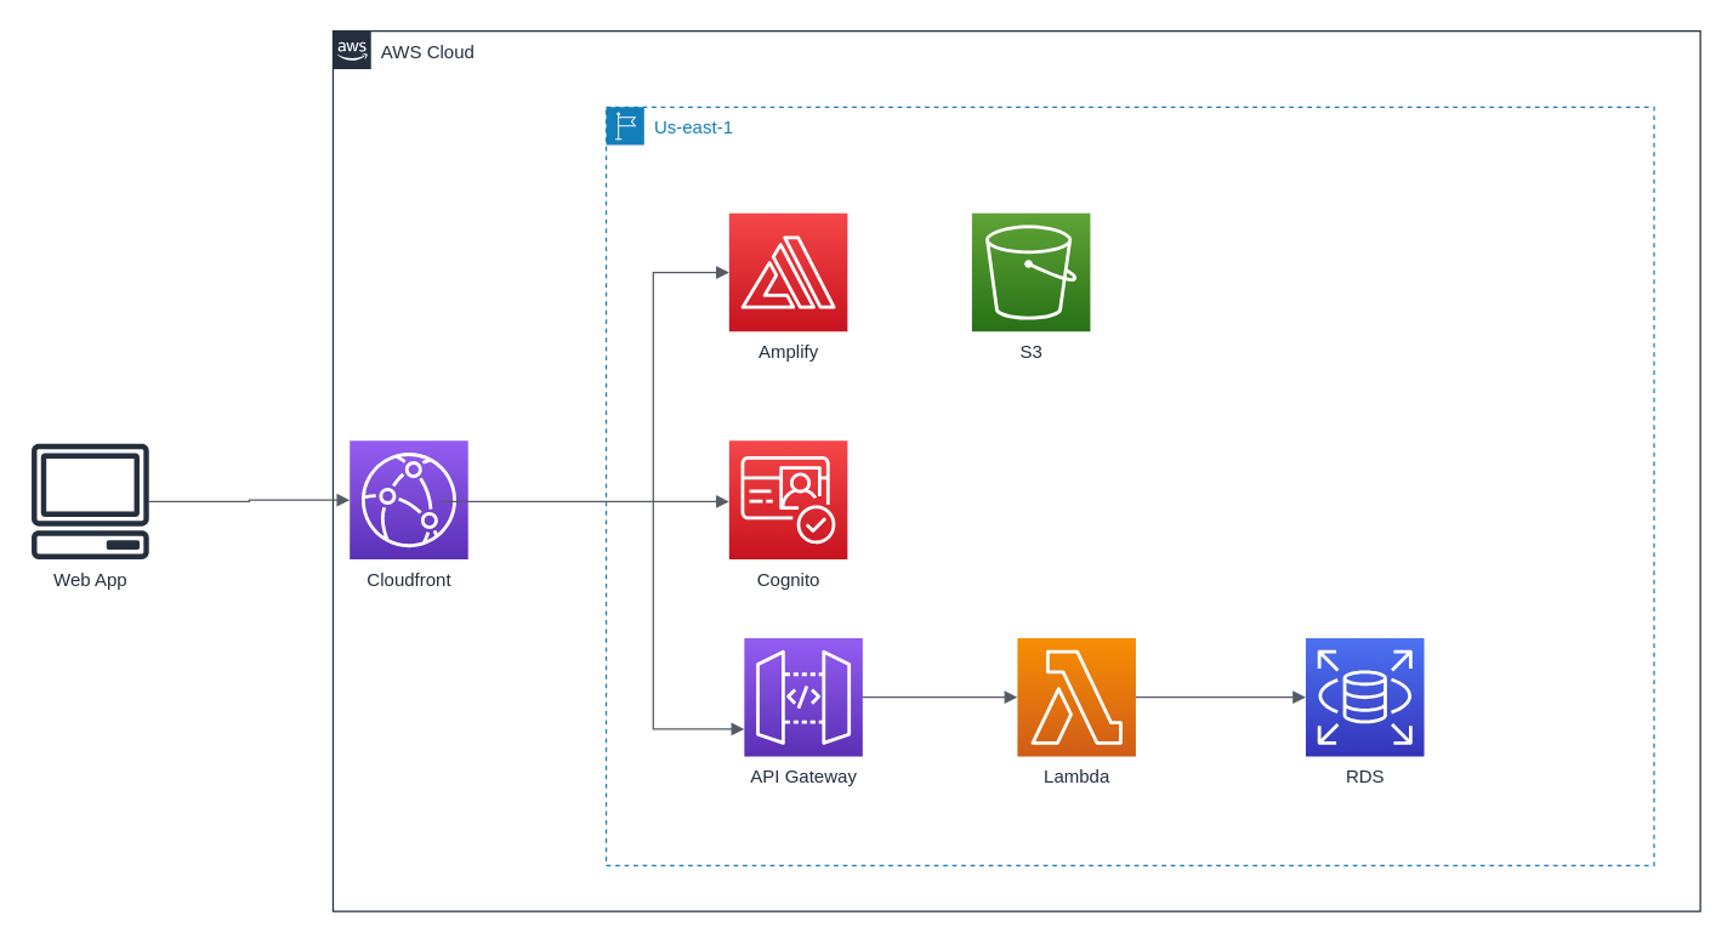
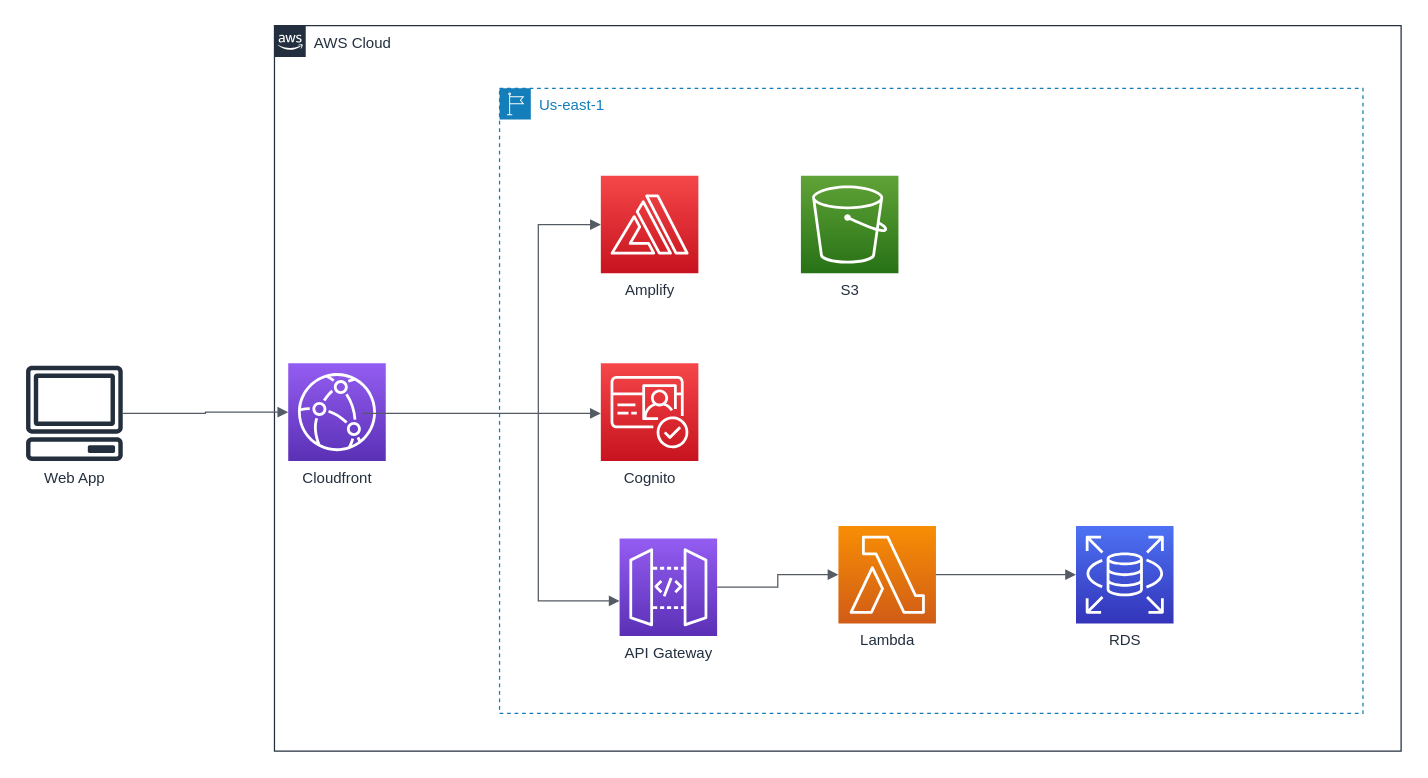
  <mxCell id="0" />
  <mxCell id="1" parent="0" />
  <mxCell id="2" value="Web App" style="sketch=0;outlineConnect=0;fontColor=#232F3E;gradientColor=none;fillColor=#232F3D;strokeColor=none;dashed=0;verticalLabelPosition=bottom;verticalAlign=top;align=center;html=1;fontSize=12;fontStyle=0;aspect=fixed;pointerEvents=1;shape=mxgraph.aws4.client;" vertex="1" parent="1"><mxGeometry x="20" y="292" width="78" height="76" as="geometry" /></mxCell>
  <mxCell id="3" value="AWS Cloud" style="points=[[0,0],[0.25,0],[0.5,0],[0.75,0],[1,0],[1,0.25],[1,0.5],[1,0.75],[1,1],[0.75,1],[0.5,1],[0.25,1],[0,1],[0,0.75],[0,0.5],[0,0.25]];outlineConnect=0;gradientColor=none;html=1;whiteSpace=wrap;fontSize=12;fontStyle=0;container=1;pointerEvents=0;collapsible=0;recursiveResize=0;shape=mxgraph.aws4.group;grIcon=mxgraph.aws4.group_aws_cloud_alt;strokeColor=#232F3E;fillColor=none;verticalAlign=top;align=left;spacingLeft=30;fontColor=#232F3E;dashed=0;" vertex="1" parent="1"><mxGeometry x="219" y="20" width="901" height="580" as="geometry" /></mxCell>
  <mxCell id="4" value="Us-east-1" style="points=[[0,0],[0.25,0],[0.5,0],[0.75,0],[1,0],[1,0.25],[1,0.5],[1,0.75],[1,1],[0.75,1],[0.5,1],[0.25,1],[0,1],[0,0.75],[0,0.5],[0,0.25]];outlineConnect=0;gradientColor=none;html=1;whiteSpace=wrap;fontSize=12;fontStyle=0;container=1;pointerEvents=0;collapsible=0;recursiveResize=0;shape=mxgraph.aws4.group;grIcon=mxgraph.aws4.group_region;strokeColor=#147EBA;fillColor=none;verticalAlign=top;align=left;spacingLeft=30;fontColor=#147EBA;dashed=1;" vertex="1" parent="3"><mxGeometry x="180" y="50" width="690.5" height="500" as="geometry" /></mxCell>
  <mxCell id="5" value="Cognito" style="sketch=0;points=[[0,0,0],[0.25,0,0],[0.5,0,0],[0.75,0,0],[1,0,0],[0,1,0],[0.25,1,0],[0.5,1,0],[0.75,1,0],[1,1,0],[0,0.25,0],[0,0.5,0],[0,0.75,0],[1,0.25,0],[1,0.5,0],[1,0.75,0]];outlineConnect=0;fontColor=#232F3E;gradientColor=#F54749;gradientDirection=north;fillColor=#C7131F;strokeColor=#ffffff;dashed=0;verticalLabelPosition=bottom;verticalAlign=top;align=center;html=1;fontSize=12;fontStyle=0;aspect=fixed;shape=mxgraph.aws4.resourceIcon;resIcon=mxgraph.aws4.cognito;" vertex="1" parent="4"><mxGeometry x="81" y="220" width="78" height="78" as="geometry" /></mxCell>
  <mxCell id="6" value="Amplify" style="sketch=0;points=[[0,0,0],[0.25,0,0],[0.5,0,0],[0.75,0,0],[1,0,0],[0,1,0],[0.25,1,0],[0.5,1,0],[0.75,1,0],[1,1,0],[0,0.25,0],[0,0.5,0],[0,0.75,0],[1,0.25,0],[1,0.5,0],[1,0.75,0]];outlineConnect=0;fontColor=#232F3E;gradientColor=#F54749;gradientDirection=north;fillColor=#C7131F;strokeColor=#ffffff;dashed=0;verticalLabelPosition=bottom;verticalAlign=top;align=center;html=1;fontSize=12;fontStyle=0;aspect=fixed;shape=mxgraph.aws4.resourceIcon;resIcon=mxgraph.aws4.amplify;" vertex="1" parent="4"><mxGeometry x="81" y="70" width="78" height="78" as="geometry" /></mxCell>
- <mxCell id="7" value="API Gateway" style="sketch=0;points=[[0,0,0],[0.25,0,0],[0.5,0,0],[0.75,0,0],[1,0,0],[0,1,0],[0.25,1,0],[0.5,1,0],[0.75,1,0],[1,1,0],[0,0.25,0],[0,0.5,0],[0,0.75,0],[1,0.25,0],[1,0.5,0],[1,0.75,0]];outlineConnect=0;fontColor=#232F3E;gradientColor=#945DF2;gradientDirection=north;fillColor=#5A30B5;strokeColor=#ffffff;dashed=0;verticalLabelPosition=bottom;verticalAlign=top;align=center;html=1;fontSize=12;fontStyle=0;aspect=fixed;shape=mxgraph.aws4.resourceIcon;resIcon=mxgraph.aws4.api_gateway;" vertex="1" parent="4"><mxGeometry x="91" y="350" width="78" height="78" as="geometry" /></mxCell>
+ <mxCell id="7" value="API Gateway" style="sketch=0;points=[[0,0,0],[0.25,0,0],[0.5,0,0],[0.75,0,0],[1,0,0],[0,1,0],[0.25,1,0],[0.5,1,0],[0.75,1,0],[1,1,0],[0,0.25,0],[0,0.5,0],[0,0.75,0],[1,0.25,0],[1,0.5,0],[1,0.75,0]];outlineConnect=0;fontColor=#232F3E;gradientColor=#945DF2;gradientDirection=north;fillColor=#5A30B5;strokeColor=#ffffff;dashed=0;verticalLabelPosition=bottom;verticalAlign=top;align=center;html=1;fontSize=12;fontStyle=0;aspect=fixed;shape=mxgraph.aws4.resourceIcon;resIcon=mxgraph.aws4.api_gateway;" vertex="1" parent="4"><mxGeometry x="96" y="360" width="78" height="78" as="geometry" /></mxCell>
  <mxCell id="8" value="Lambda" style="sketch=0;points=[[0,0,0],[0.25,0,0],[0.5,0,0],[0.75,0,0],[1,0,0],[0,1,0],[0.25,1,0],[0.5,1,0],[0.75,1,0],[1,1,0],[0,0.25,0],[0,0.5,0],[0,0.75,0],[1,0.25,0],[1,0.5,0],[1,0.75,0]];outlineConnect=0;fontColor=#232F3E;gradientColor=#F78E04;gradientDirection=north;fillColor=#D05C17;strokeColor=#ffffff;dashed=0;verticalLabelPosition=bottom;verticalAlign=top;align=center;html=1;fontSize=12;fontStyle=0;aspect=fixed;shape=mxgraph.aws4.resourceIcon;resIcon=mxgraph.aws4.lambda;" vertex="1" parent="4"><mxGeometry x="271" y="350" width="78" height="78" as="geometry" /></mxCell>
  <mxCell id="9" value="RDS" style="sketch=0;points=[[0,0,0],[0.25,0,0],[0.5,0,0],[0.75,0,0],[1,0,0],[0,1,0],[0.25,1,0],[0.5,1,0],[0.75,1,0],[1,1,0],[0,0.25,0],[0,0.5,0],[0,0.75,0],[1,0.25,0],[1,0.5,0],[1,0.75,0]];outlineConnect=0;fontColor=#232F3E;gradientColor=#4D72F3;gradientDirection=north;fillColor=#3334B9;strokeColor=#ffffff;dashed=0;verticalLabelPosition=bottom;verticalAlign=top;align=center;html=1;fontSize=12;fontStyle=0;aspect=fixed;shape=mxgraph.aws4.resourceIcon;resIcon=mxgraph.aws4.rds;" vertex="1" parent="4"><mxGeometry x="461" y="350" width="78" height="78" as="geometry" /></mxCell>
  <mxCell id="10" value="" style="edgeStyle=orthogonalEdgeStyle;html=1;endArrow=block;elbow=vertical;startArrow=block;startFill=1;endFill=1;strokeColor=#545B64;rounded=0;entryX=0;entryY=0.5;entryDx=0;entryDy=0;entryPerimeter=0;" edge="1" parent="4" source="7" target="6"><mxGeometry width="100" relative="1" as="geometry"><mxPoint x="290" y="410" as="sourcePoint" /><mxPoint x="300" y="109" as="targetPoint" /><Array as="points"><mxPoint x="31" y="410" /><mxPoint x="31" y="109" /></Array></mxGeometry></mxCell>
  <mxCell id="11" value="&lt;div&gt;S3&lt;/div&gt;&lt;div&gt;&lt;br&gt;&lt;/div&gt;" style="sketch=0;points=[[0,0,0],[0.25,0,0],[0.5,0,0],[0.75,0,0],[1,0,0],[0,1,0],[0.25,1,0],[0.5,1,0],[0.75,1,0],[1,1,0],[0,0.25,0],[0,0.5,0],[0,0.75,0],[1,0.25,0],[1,0.5,0],[1,0.75,0]];outlineConnect=0;fontColor=#232F3E;gradientColor=#60A337;gradientDirection=north;fillColor=#277116;strokeColor=#ffffff;dashed=0;verticalLabelPosition=bottom;verticalAlign=top;align=center;html=1;fontSize=12;fontStyle=0;aspect=fixed;shape=mxgraph.aws4.resourceIcon;resIcon=mxgraph.aws4.s3;" vertex="1" parent="4"><mxGeometry x="241" y="70" width="78" height="78" as="geometry" /></mxCell>
  <mxCell id="12" value="" style="edgeStyle=orthogonalEdgeStyle;html=1;endArrow=block;elbow=vertical;startArrow=none;endFill=1;strokeColor=#545B64;rounded=0;exitX=1;exitY=0.5;exitDx=0;exitDy=0;exitPerimeter=0;" edge="1" parent="4" source="7" target="8"><mxGeometry width="100" relative="1" as="geometry"><mxPoint x="260.982" y="388.41" as="sourcePoint" /><mxPoint x="421.0" y="388.41" as="targetPoint" /><Array as="points" /></mxGeometry></mxCell>
  <mxCell id="13" value="" style="edgeStyle=orthogonalEdgeStyle;html=1;endArrow=block;elbow=vertical;startArrow=none;endFill=1;strokeColor=#545B64;rounded=0;" edge="1" parent="4" source="8" target="9"><mxGeometry width="100" relative="1" as="geometry"><mxPoint x="359" y="388.41" as="sourcePoint" /><mxPoint x="461" y="388.41" as="targetPoint" /><Array as="points" /></mxGeometry></mxCell>
  <mxCell id="14" value="&lt;div&gt;Cloudfront&lt;/div&gt;&lt;div&gt;&lt;br&gt;&lt;/div&gt;" style="sketch=0;points=[[0,0,0],[0.25,0,0],[0.5,0,0],[0.75,0,0],[1,0,0],[0,1,0],[0.25,1,0],[0.5,1,0],[0.75,1,0],[1,1,0],[0,0.25,0],[0,0.5,0],[0,0.75,0],[1,0.25,0],[1,0.5,0],[1,0.75,0]];outlineConnect=0;fontColor=#232F3E;gradientColor=#945DF2;gradientDirection=north;fillColor=#5A30B5;strokeColor=#ffffff;dashed=0;verticalLabelPosition=bottom;verticalAlign=top;align=center;html=1;fontSize=12;fontStyle=0;aspect=fixed;shape=mxgraph.aws4.resourceIcon;resIcon=mxgraph.aws4.cloudfront;" vertex="1" parent="3"><mxGeometry x="11" y="270" width="78" height="78" as="geometry" /></mxCell>
  <mxCell id="15" value="" style="edgeStyle=orthogonalEdgeStyle;html=1;endArrow=block;elbow=vertical;startArrow=none;endFill=1;strokeColor=#545B64;rounded=0;exitX=0.769;exitY=0.5;exitDx=0;exitDy=0;exitPerimeter=0;" edge="1" parent="3" source="14" target="5"><mxGeometry width="100" relative="1" as="geometry"><mxPoint x="358" y="310.0" as="sourcePoint" /><mxPoint x="361" y="310" as="targetPoint" /><Array as="points"><mxPoint x="71" y="310" /></Array></mxGeometry></mxCell>
  <mxCell id="16" value="" style="edgeStyle=orthogonalEdgeStyle;html=1;endArrow=block;elbow=vertical;startArrow=none;endFill=1;strokeColor=#545B64;rounded=0;" edge="1" parent="1" source="2" target="14"><mxGeometry width="100" relative="1" as="geometry"><mxPoint x="189.922" y="328.41" as="sourcePoint" /><mxPoint x="349.94" y="328.41" as="targetPoint" /><Array as="points" /></mxGeometry></mxCell>
